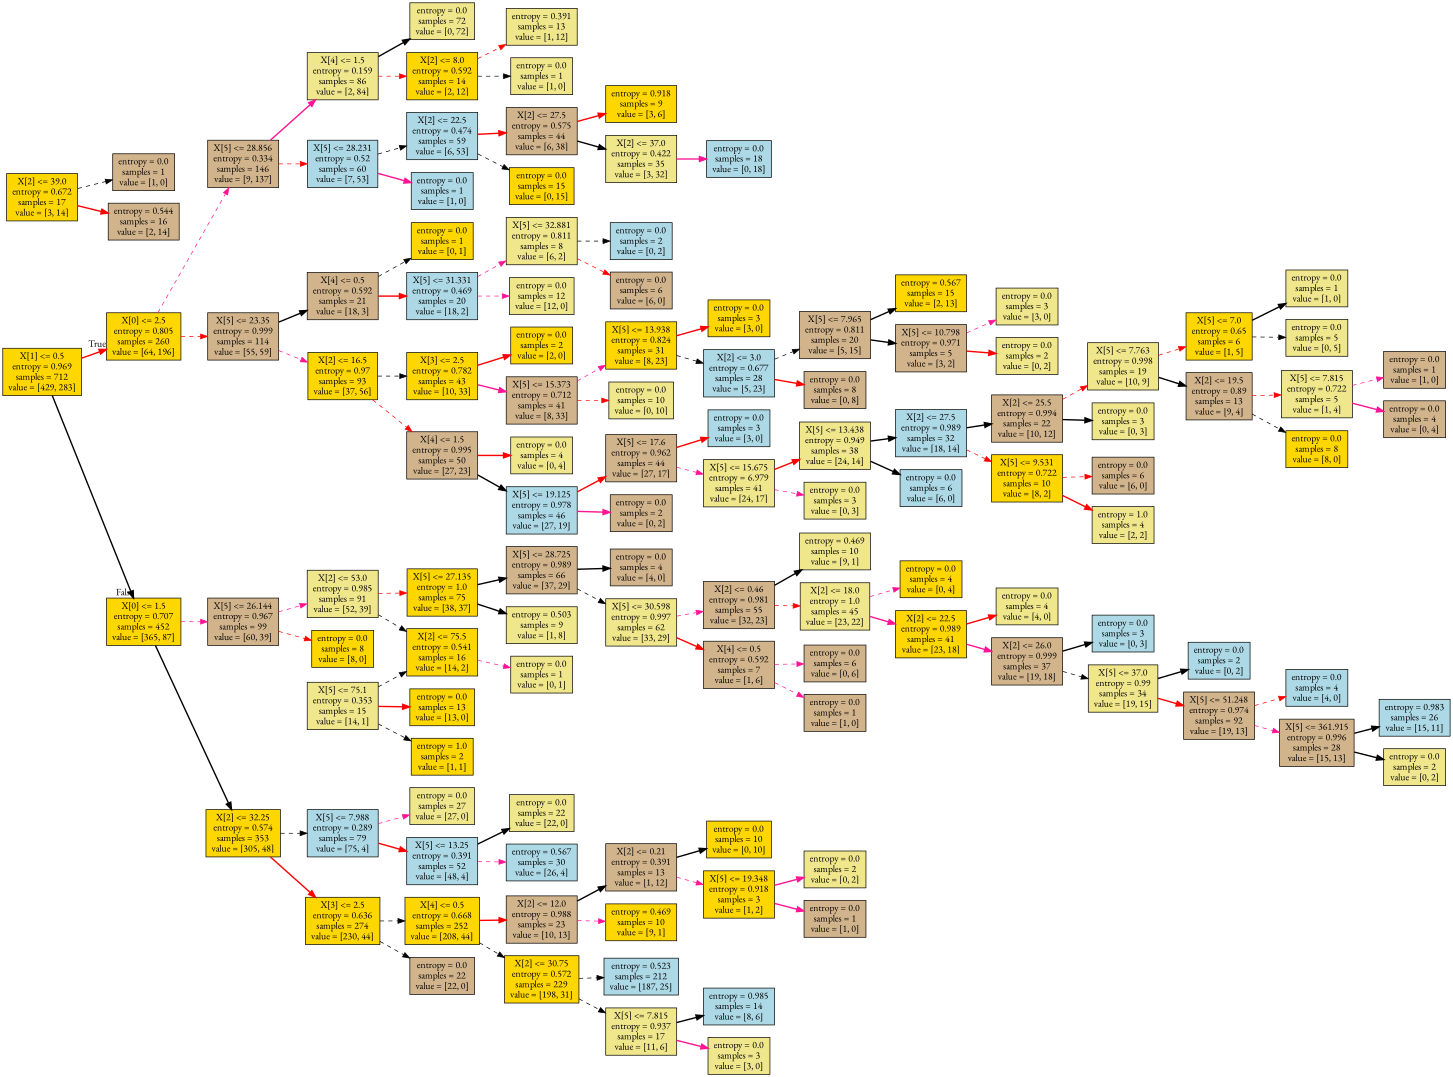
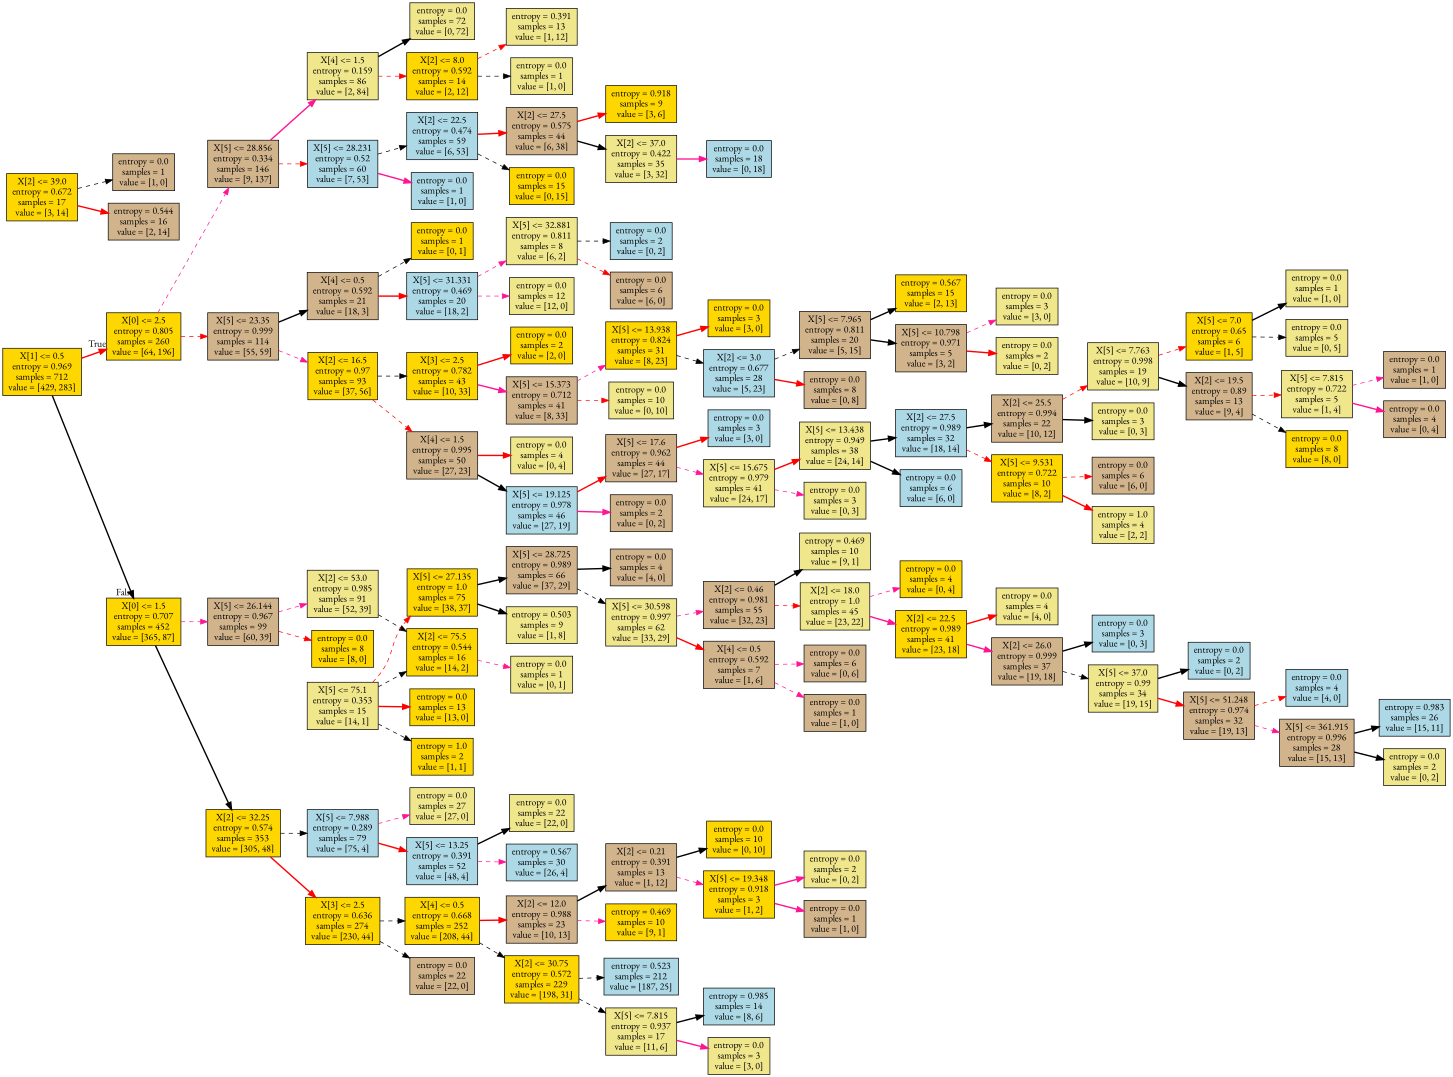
  digraph {
    fontname="EB Garamond"
    rankdir=LR
    node [fillcolor=khaki fontname="EB Garamond" shape=box style=filled]
    edge [color=black fontname="EB Garamond" style=dashed]
    n1 [fillcolor=gold label="X[1] <= 0.5\nentropy = 0.969\nsamples = 712\nvalue = [429, 283]"]
    n2 [fillcolor=gold label="X[0] <= 2.5\nentropy = 0.805\nsamples = 260\nvalue = [64, 196]"]
    n3 [fillcolor=gold label="X[0] <= 1.5\nentropy = 0.707\nsamples = 452\nvalue = [365, 87]"]
    n4 [fillcolor=tan label="X[5] <= 28.856\nentropy = 0.334\nsamples = 146\nvalue = [9, 137]"]
    n5 [fillcolor=tan label="X[5] <= 23.35\nentropy = 0.999\nsamples = 114\nvalue = [55, 59]"]
    n6 [fillcolor=tan label="X[5] <= 26.144\nentropy = 0.967\nsamples = 99\nvalue = [60, 39]"]
    n7 [fillcolor=gold label="X[2] <= 32.25\nentropy = 0.574\nsamples = 353\nvalue = [305, 48]"]
    n8 [fillcolor=lightblue label="X[5] <= 28.231\nentropy = 0.52\nsamples = 60\nvalue = [7, 53]"]
    n9 [label="X[4] <= 1.5\nentropy = 0.159\nsamples = 86\nvalue = [2, 84]"]
    n10 [fillcolor=gold label="X[2] <= 16.5\nentropy = 0.97\nsamples = 93\nvalue = [37, 56]"]
    n11 [fillcolor=tan label="X[4] <= 0.5\nentropy = 0.592\nsamples = 21\nvalue = [18, 3]"]
    n12 [fillcolor=lightblue label="X[2] <= 22.5\nentropy = 0.474\nsamples = 59\nvalue = [6, 53]"]
    n13 [fillcolor=lightblue label="entropy = 0.0\nsamples = 1\nvalue = [1, 0]"]
    n14 [label="entropy = 0.0\nsamples = 72\nvalue = [0, 72]"]
    n15 [fillcolor=gold label="X[2] <= 8.0\nentropy = 0.592\nsamples = 14\nvalue = [2, 12]"]
    n16 [fillcolor=gold label="entropy = 0.0\nsamples = 15\nvalue = [0, 15]"]
    n17 [fillcolor=tan label="X[2] <= 27.5\nentropy = 0.575\nsamples = 44\nvalue = [6, 38]"]
    n18 [fillcolor=gold label="entropy = 0.918\nsamples = 9\nvalue = [3, 6]"]
    n19 [label="X[2] <= 37.0\nentropy = 0.422\nsamples = 35\nvalue = [3, 32]"]
    n20 [fillcolor=lightblue label="entropy = 0.0\nsamples = 18\nvalue = [0, 18]"]
    n21 [fillcolor=gold label="X[2] <= 39.0\nentropy = 0.672\nsamples = 17\nvalue = [3, 14]"]
    n22 [fillcolor=tan label="entropy = 0.0\nsamples = 1\nvalue = [1, 0]"]
    n23 [fillcolor=tan label="entropy = 0.544\nsamples = 16\nvalue = [2, 14]"]
    n24 [label="entropy = 0.0\nsamples = 1\nvalue = [1, 0]"]
    n25 [label="entropy = 0.391\nsamples = 13\nvalue = [1, 12]"]
    n26 [fillcolor=gold label="X[3] <= 2.5\nentropy = 0.782\nsamples = 43\nvalue = [10, 33]"]
    n27 [fillcolor=tan label="X[4] <= 1.5\nentropy = 0.995\nsamples = 50\nvalue = [27, 23]"]
    n28 [fillcolor=gold label="entropy = 0.0\nsamples = 1\nvalue = [0, 1]"]
    n29 [fillcolor=lightblue label="X[5] <= 31.331\nentropy = 0.469\nsamples = 20\nvalue = [18, 2]"]
    n30 [fillcolor=tan label="X[5] <= 15.373\nentropy = 0.712\nsamples = 41\nvalue = [8, 33]"]
    n31 [fillcolor=gold label="entropy = 0.0\nsamples = 2\nvalue = [2, 0]"]
    n32 [fillcolor=lightblue label="X[5] <= 19.125\nentropy = 0.978\nsamples = 46\nvalue = [27, 19]"]
    n33 [label="entropy = 0.0\nsamples = 4\nvalue = [0, 4]"]
    n34 [fillcolor=gold label="X[5] <= 13.938\nentropy = 0.824\nsamples = 31\nvalue = [8, 23]"]
    n35 [label="entropy = 0.0\nsamples = 10\nvalue = [0, 10]"]
    n36 [fillcolor=lightblue label="X[2] <= 3.0\nentropy = 0.677\nsamples = 28\nvalue = [5, 23]"]
    n37 [fillcolor=gold label="entropy = 0.0\nsamples = 3\nvalue = [3, 0]"]
    n38 [fillcolor=tan label="X[5] <= 7.965\nentropy = 0.811\nsamples = 20\nvalue = [5, 15]"]
    n39 [fillcolor=tan label="entropy = 0.0\nsamples = 8\nvalue = [0, 8]"]
    n40 [fillcolor=gold label="entropy = 0.567\nsamples = 15\nvalue = [2, 13]"]
    n41 [fillcolor=tan label="X[5] <= 10.798\nentropy = 0.971\nsamples = 5\nvalue = [3, 2]"]
    n42 [label="entropy = 0.0\nsamples = 3\nvalue = [3, 0]"]
    n43 [label="entropy = 0.0\nsamples = 2\nvalue = [0, 2]"]
    n44 [fillcolor=tan label="X[5] <= 17.6\nentropy = 0.962\nsamples = 44\nvalue = [27, 17]"]
    n45 [fillcolor=tan label="entropy = 0.0\nsamples = 2\nvalue = [0, 2]"]
-   n46 [label="X[5] <= 15.675\nentropy = 6.979\nsamples = 41\nvalue = [24, 17]"]
+   n46 [label="X[5] <= 15.675\nentropy = 0.979\nsamples = 41\nvalue = [24, 17]"]
    n47 [fillcolor=lightblue label="entropy = 0.0\nsamples = 3\nvalue = [3, 0]"]
    n48 [label="X[5] <= 13.438\nentropy = 0.949\nsamples = 38\nvalue = [24, 14]"]
    n49 [label="entropy = 0.0\nsamples = 3\nvalue = [0, 3]"]
    n50 [fillcolor=lightblue label="X[2] <= 27.5\nentropy = 0.989\nsamples = 32\nvalue = [18, 14]"]
    n51 [fillcolor=lightblue label="entropy = 0.0\nsamples = 6\nvalue = [6, 0]"]
    n52 [fillcolor=tan label="X[2] <= 25.5\nentropy = 0.994\nsamples = 22\nvalue = [10, 12]"]
    n53 [fillcolor=gold label="X[5] <= 9.531\nentropy = 0.722\nsamples = 10\nvalue = [8, 2]"]
    n54 [label="X[5] <= 7.763\nentropy = 0.998\nsamples = 19\nvalue = [10, 9]"]
    n55 [label="entropy = 0.0\nsamples = 3\nvalue = [0, 3]"]
    n56 [fillcolor=tan label="entropy = 0.0\nsamples = 6\nvalue = [6, 0]"]
    n57 [label="entropy = 1.0\nsamples = 4\nvalue = [2, 2]"]
    n58 [fillcolor=gold label="X[5] <= 7.0\nentropy = 0.65\nsamples = 6\nvalue = [1, 5]"]
    n59 [fillcolor=tan label="X[2] <= 19.5\nentropy = 0.89\nsamples = 13\nvalue = [9, 4]"]
    n60 [label="entropy = 0.0\nsamples = 1\nvalue = [1, 0]"]
    n61 [label="entropy = 0.0\nsamples = 5\nvalue = [0, 5]"]
    n62 [label="X[5] <= 7.815\nentropy = 0.722\nsamples = 5\nvalue = [1, 4]"]
    n63 [fillcolor=gold label="entropy = 0.0\nsamples = 8\nvalue = [8, 0]"]
    n64 [fillcolor=tan label="entropy = 0.0\nsamples = 1\nvalue = [1, 0]"]
    n65 [fillcolor=tan label="entropy = 0.0\nsamples = 4\nvalue = [0, 4]"]
    n66 [label="entropy = 0.0\nsamples = 12\nvalue = [12, 0]"]
    n67 [label="X[5] <= 32.881\nentropy = 0.811\nsamples = 8\nvalue = [6, 2]"]
    n68 [fillcolor=lightblue label="entropy = 0.0\nsamples = 2\nvalue = [0, 2]"]
    n69 [fillcolor=tan label="entropy = 0.0\nsamples = 6\nvalue = [6, 0]"]
    n70 [fillcolor=gold label="entropy = 0.0\nsamples = 8\nvalue = [8, 0]"]
    n71 [label="X[2] <= 53.0\nentropy = 0.985\nsamples = 91\nvalue = [52, 39]"]
    n72 [fillcolor=gold label="X[3] <= 2.5\nentropy = 0.636\nsamples = 274\nvalue = [230, 44]"]
    n73 [fillcolor=lightblue label="X[5] <= 7.988\nentropy = 0.289\nsamples = 79\nvalue = [75, 4]"]
    n74 [fillcolor=gold label="X[5] <= 27.135\nentropy = 1.0\nsamples = 75\nvalue = [38, 37]"]
-   n75 [fillcolor=gold label="X[2] <= 75.5\nentropy = 0.541\nsamples = 16\nvalue = [14, 2]"]
+   n75 [fillcolor=gold label="X[2] <= 75.5\nentropy = 0.544\nsamples = 16\nvalue = [14, 2]"]
    n76 [label="entropy = 0.503\nsamples = 9\nvalue = [1, 8]"]
    n77 [fillcolor=tan label="X[5] <= 28.725\nentropy = 0.989\nsamples = 66\nvalue = [37, 29]"]
    n78 [label="entropy = 0.0\nsamples = 1\nvalue = [0, 1]"]
    n79 [fillcolor=tan label="entropy = 0.0\nsamples = 4\nvalue = [4, 0]"]
    n80 [label="X[5] <= 30.598\nentropy = 0.997\nsamples = 62\nvalue = [33, 29]"]
    n81 [fillcolor=tan label="X[4] <= 0.5\nentropy = 0.592\nsamples = 7\nvalue = [1, 6]"]
    n82 [fillcolor=tan label="X[2] <= 0.46\nentropy = 0.981\nsamples = 55\nvalue = [32, 23]"]
    n83 [fillcolor=tan label="entropy = 0.0\nsamples = 6\nvalue = [0, 6]"]
    n84 [fillcolor=tan label="entropy = 0.0\nsamples = 1\nvalue = [1, 0]"]
    n85 [label="entropy = 0.469\nsamples = 10\nvalue = [9, 1]"]
    n86 [label="X[2] <= 18.0\nentropy = 1.0\nsamples = 45\nvalue = [23, 22]"]
    n87 [fillcolor=gold label="entropy = 0.0\nsamples = 4\nvalue = [0, 4]"]
    n88 [fillcolor=gold label="X[2] <= 22.5\nentropy = 0.989\nsamples = 41\nvalue = [23, 18]"]
    n89 [label="entropy = 0.0\nsamples = 4\nvalue = [4, 0]"]
    n90 [fillcolor=tan label="X[2] <= 26.0\nentropy = 0.999\nsamples = 37\nvalue = [19, 18]"]
    n91 [fillcolor=lightblue label="entropy = 0.0\nsamples = 3\nvalue = [0, 3]"]
    n92 [label="X[5] <= 37.0\nentropy = 0.99\nsamples = 34\nvalue = [19, 15]"]
    n93 [fillcolor=lightblue label="entropy = 0.0\nsamples = 2\nvalue = [0, 2]"]
-   n94 [fillcolor=tan label="X[5] <= 51.248\nentropy = 0.974\nsamples = 92\nvalue = [19, 13]"]
+   n94 [fillcolor=tan label="X[5] <= 51.248\nentropy = 0.974\nsamples = 32\nvalue = [19, 13]"]
    n95 [fillcolor=lightblue label="entropy = 0.0\nsamples = 4\nvalue = [4, 0]"]
    n96 [fillcolor=tan label="X[5] <= 361.915\nentropy = 0.996\nsamples = 28\nvalue = [15, 13]"]
    n97 [fillcolor=lightblue label="entropy = 0.983\nsamples = 26\nvalue = [15, 11]"]
    n98 [label="entropy = 0.0\nsamples = 2\nvalue = [0, 2]"]
    n99 [label="X[5] <= 75.1\nentropy = 0.353\nsamples = 15\nvalue = [14, 1]"]
    n100 [fillcolor=gold label="entropy = 0.0\nsamples = 13\nvalue = [13, 0]"]
    n101 [fillcolor=gold label="entropy = 1.0\nsamples = 2\nvalue = [1, 1]"]
    n102 [fillcolor=gold label="X[4] <= 0.5\nentropy = 0.668\nsamples = 252\nvalue = [208, 44]"]
    n103 [fillcolor=tan label="entropy = 0.0\nsamples = 22\nvalue = [22, 0]"]
    n104 [label="entropy = 0.0\nsamples = 27\nvalue = [27, 0]"]
    n105 [fillcolor=lightblue label="X[5] <= 13.25\nentropy = 0.391\nsamples = 52\nvalue = [48, 4]"]
    n106 [fillcolor=gold label="X[2] <= 30.75\nentropy = 0.572\nsamples = 229\nvalue = [198, 31]"]
    n107 [fillcolor=tan label="X[2] <= 12.0\nentropy = 0.988\nsamples = 23\nvalue = [10, 13]"]
    n108 [fillcolor=lightblue label="entropy = 0.523\nsamples = 212\nvalue = [187, 25]"]
    n109 [label="X[5] <= 7.815\nentropy = 0.937\nsamples = 17\nvalue = [11, 6]"]
    n110 [fillcolor=tan label="X[2] <= 0.21\nentropy = 0.391\nsamples = 13\nvalue = [1, 12]"]
    n111 [fillcolor=gold label="entropy = 0.469\nsamples = 10\nvalue = [9, 1]"]
    n112 [label="entropy = 0.0\nsamples = 3\nvalue = [3, 0]"]
    n113 [fillcolor=lightblue label="entropy = 0.985\nsamples = 14\nvalue = [8, 6]"]
    n114 [fillcolor=gold label="X[5] <= 19.348\nentropy = 0.918\nsamples = 3\nvalue = [1, 2]"]
    n115 [fillcolor=gold label="entropy = 0.0\nsamples = 10\nvalue = [0, 10]"]
    n116 [label="entropy = 0.0\nsamples = 2\nvalue = [0, 2]"]
    n117 [fillcolor=tan label="entropy = 0.0\nsamples = 1\nvalue = [1, 0]"]
    n118 [fillcolor=lightblue label="entropy = 0.567\nsamples = 30\nvalue = [26, 4]"]
    n119 [label="entropy = 0.0\nsamples = 22\nvalue = [22, 0]"]
    n1 -> n2 [color=red headlabel=True labelangle=45 labeldistance=2.5 style=bold]
    n1 -> n3 [headlabel=False labelangle=-45 labeldistance=2.5 style=bold]
    n2 -> n4 [color=deeppink]
    n2 -> n5 [color=red]
    n3 -> n6 [color=deeppink]
    n3 -> n7 [style=bold]
    n4 -> n8 [color=red]
    n4 -> n9 [color=deeppink style=bold]
    n5 -> n10 [color=deeppink]
    n5 -> n11 [style=bold]
    n6 -> n70 [color=red]
    n6 -> n71 [color=deeppink]
    n7 -> n72 [color=red style=bold]
    n7 -> n73
    n8 -> n12
    n8 -> n13 [color=deeppink style=bold]
    n9 -> n14 [style=bold]
    n9 -> n15 [color=red]
    n10 -> n26
    n10 -> n27 [color=red]
    n11 -> n28
    n11 -> n29 [color=red style=bold]
    n12 -> n16
    n12 -> n17 [color=red style=bold]
    n15 -> n24
    n15 -> n25 [color=red]
    n17 -> n18 [color=red style=bold]
    n17 -> n19 [style=bold]
    n19 -> n20 [color=deeppink style=bold]
    n21 -> n22
    n21 -> n23 [color=red style=bold]
    n26 -> n30 [color=deeppink style=bold]
    n26 -> n31 [color=red style=bold]
    n27 -> n32 [style=bold]
    n27 -> n33 [color=red style=bold]
    n29 -> n66 [color=deeppink]
    n29 -> n67 [color=deeppink]
    n30 -> n34 [color=deeppink]
    n30 -> n35 [color=red]
    n32 -> n44 [color=red style=bold]
    n32 -> n45 [color=deeppink style=bold]
    n34 -> n36
    n34 -> n37 [color=red style=bold]
    n36 -> n38
    n36 -> n39 [color=red style=bold]
    n38 -> n40 [style=bold]
    n38 -> n41 [style=bold]
    n41 -> n42 [color=deeppink]
    n41 -> n43 [color=red style=bold]
    n44 -> n46 [color=deeppink]
    n44 -> n47 [color=red style=bold]
    n46 -> n48 [color=red style=bold]
    n46 -> n49 [color=deeppink]
    n48 -> n50 [style=bold]
    n48 -> n51 [style=bold]
    n50 -> n52 [style=bold]
    n50 -> n53 [color=red]
    n52 -> n54 [color=red]
    n52 -> n55 [style=bold]
    n53 -> n56 [color=red]
    n53 -> n57 [color=red style=bold]
    n54 -> n58 [color=red]
    n54 -> n59 [style=bold]
    n58 -> n60 [style=bold]
    n58 -> n61
    n59 -> n62 [color=red]
    n59 -> n63
    n62 -> n64 [color=deeppink]
    n62 -> n65 [color=deeppink style=bold]
    n67 -> n68
    n67 -> n69 [color=red]
-   n71 -> n74 [color=red]
+   n99 -> n74 [color=red]
    n71 -> n75
    n72 -> n102
    n72 -> n103
    n73 -> n104 [color=deeppink]
    n73 -> n105 [color=red style=bold]
    n74 -> n76 [style=bold]
    n74 -> n77 [style=bold]
    n75 -> n78 [color=deeppink]
    n77 -> n79 [style=bold]
    n77 -> n80
    n80 -> n81 [color=red style=bold]
    n80 -> n82 [color=deeppink]
    n81 -> n83 [color=deeppink]
    n81 -> n84 [color=deeppink]
    n82 -> n85 [style=bold]
    n82 -> n86 [color=red]
    n86 -> n87 [color=deeppink]
    n86 -> n88 [color=deeppink style=bold]
    n88 -> n89 [color=red style=bold]
    n88 -> n90 [color=deeppink style=bold]
    n90 -> n91 [style=bold]
    n90 -> n92
    n92 -> n93 [style=bold]
    n92 -> n94 [color=red style=bold]
    n94 -> n95 [color=red]
    n94 -> n96 [color=deeppink]
    n96 -> n97 [style=bold]
    n96 -> n98 [style=bold]
    n99 -> n75
    n99 -> n100 [color=red style=bold]
    n99 -> n101
    n102 -> n106
    n102 -> n107 [color=red style=bold]
    n105 -> n118 [color=deeppink]
    n105 -> n119 [style=bold]
    n106 -> n108
    n106 -> n109
    n107 -> n110 [style=bold]
    n107 -> n111 [color=deeppink]
    n109 -> n112 [color=deeppink style=bold]
    n109 -> n113 [style=bold]
    n110 -> n114 [color=deeppink]
    n110 -> n115 [style=bold]
    n114 -> n116 [color=deeppink style=bold]
    n114 -> n117 [color=deeppink style=bold]
  }
